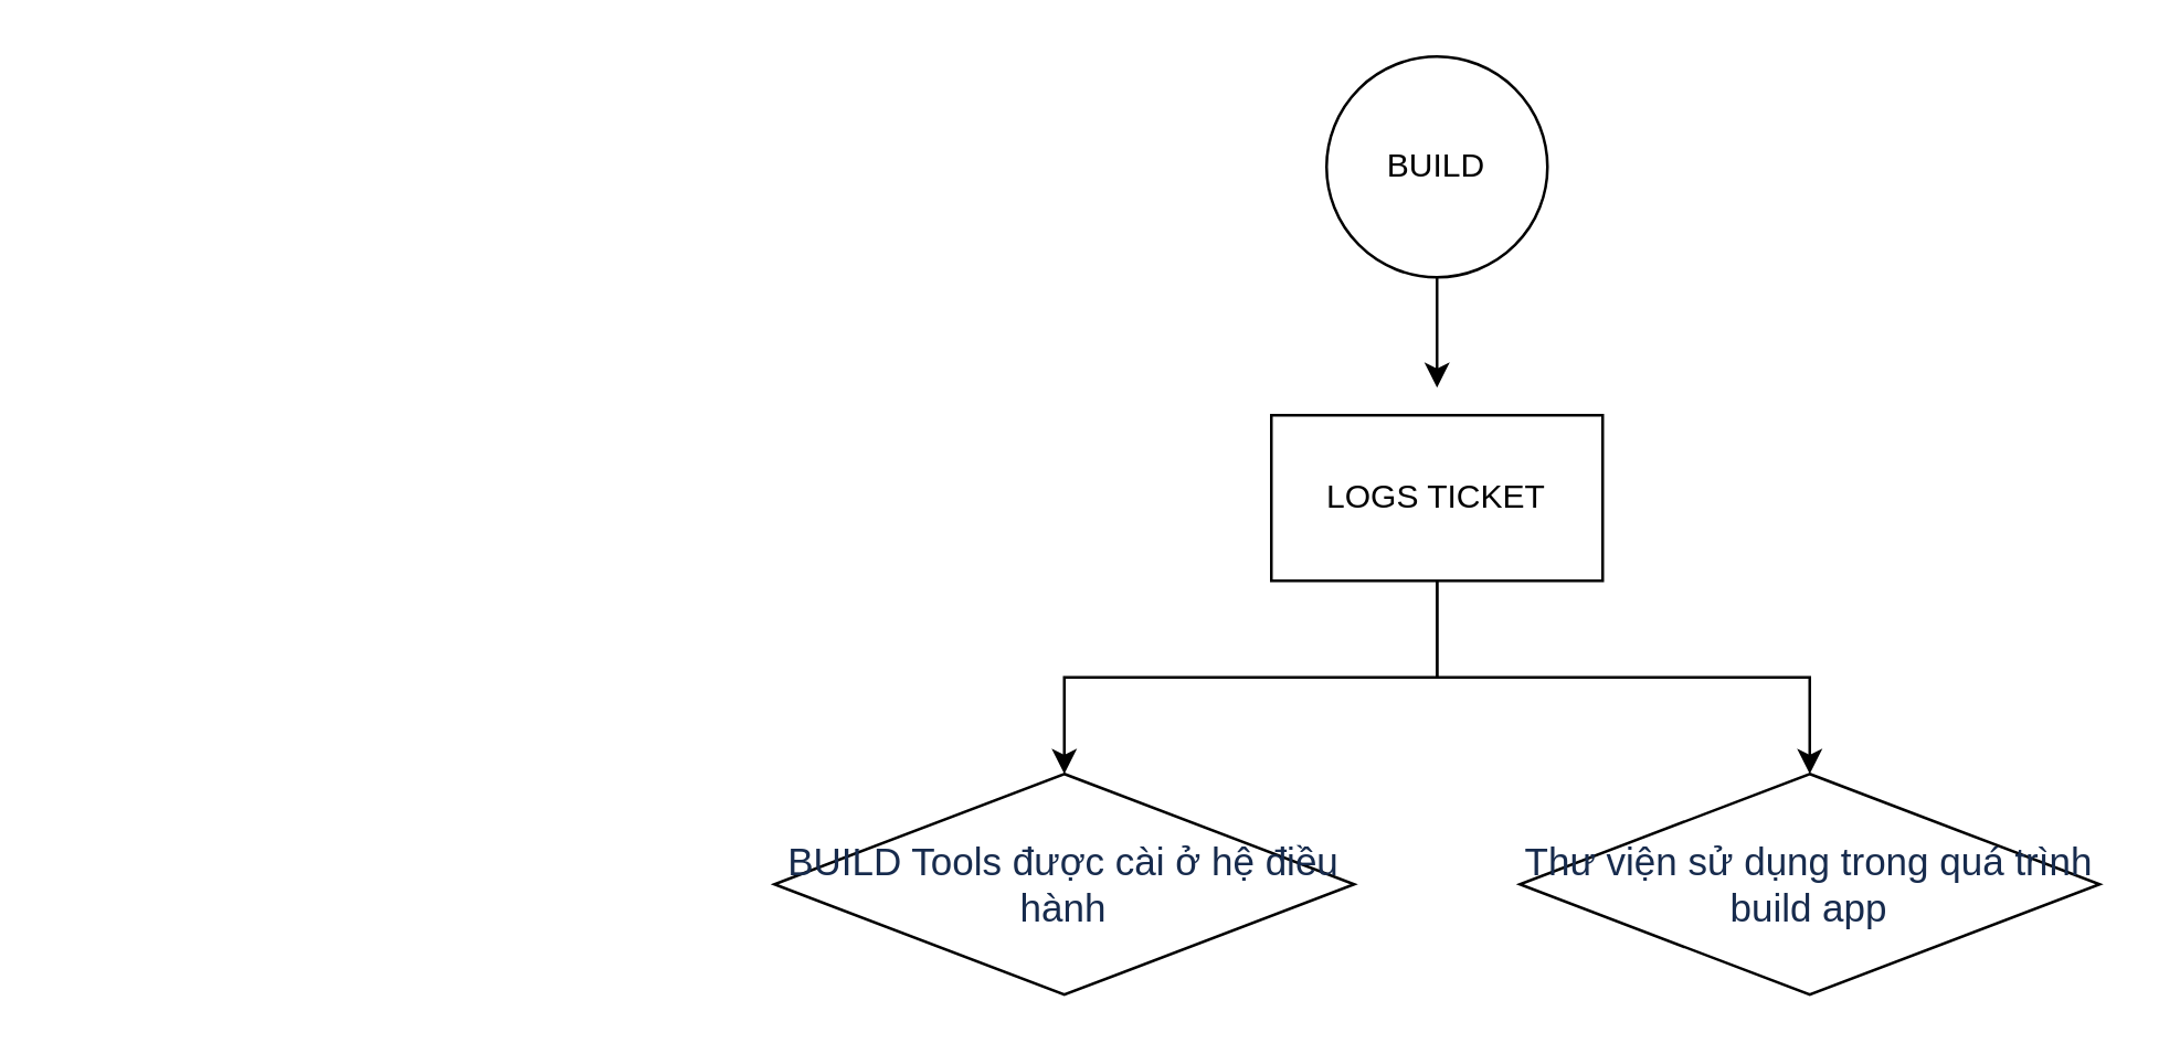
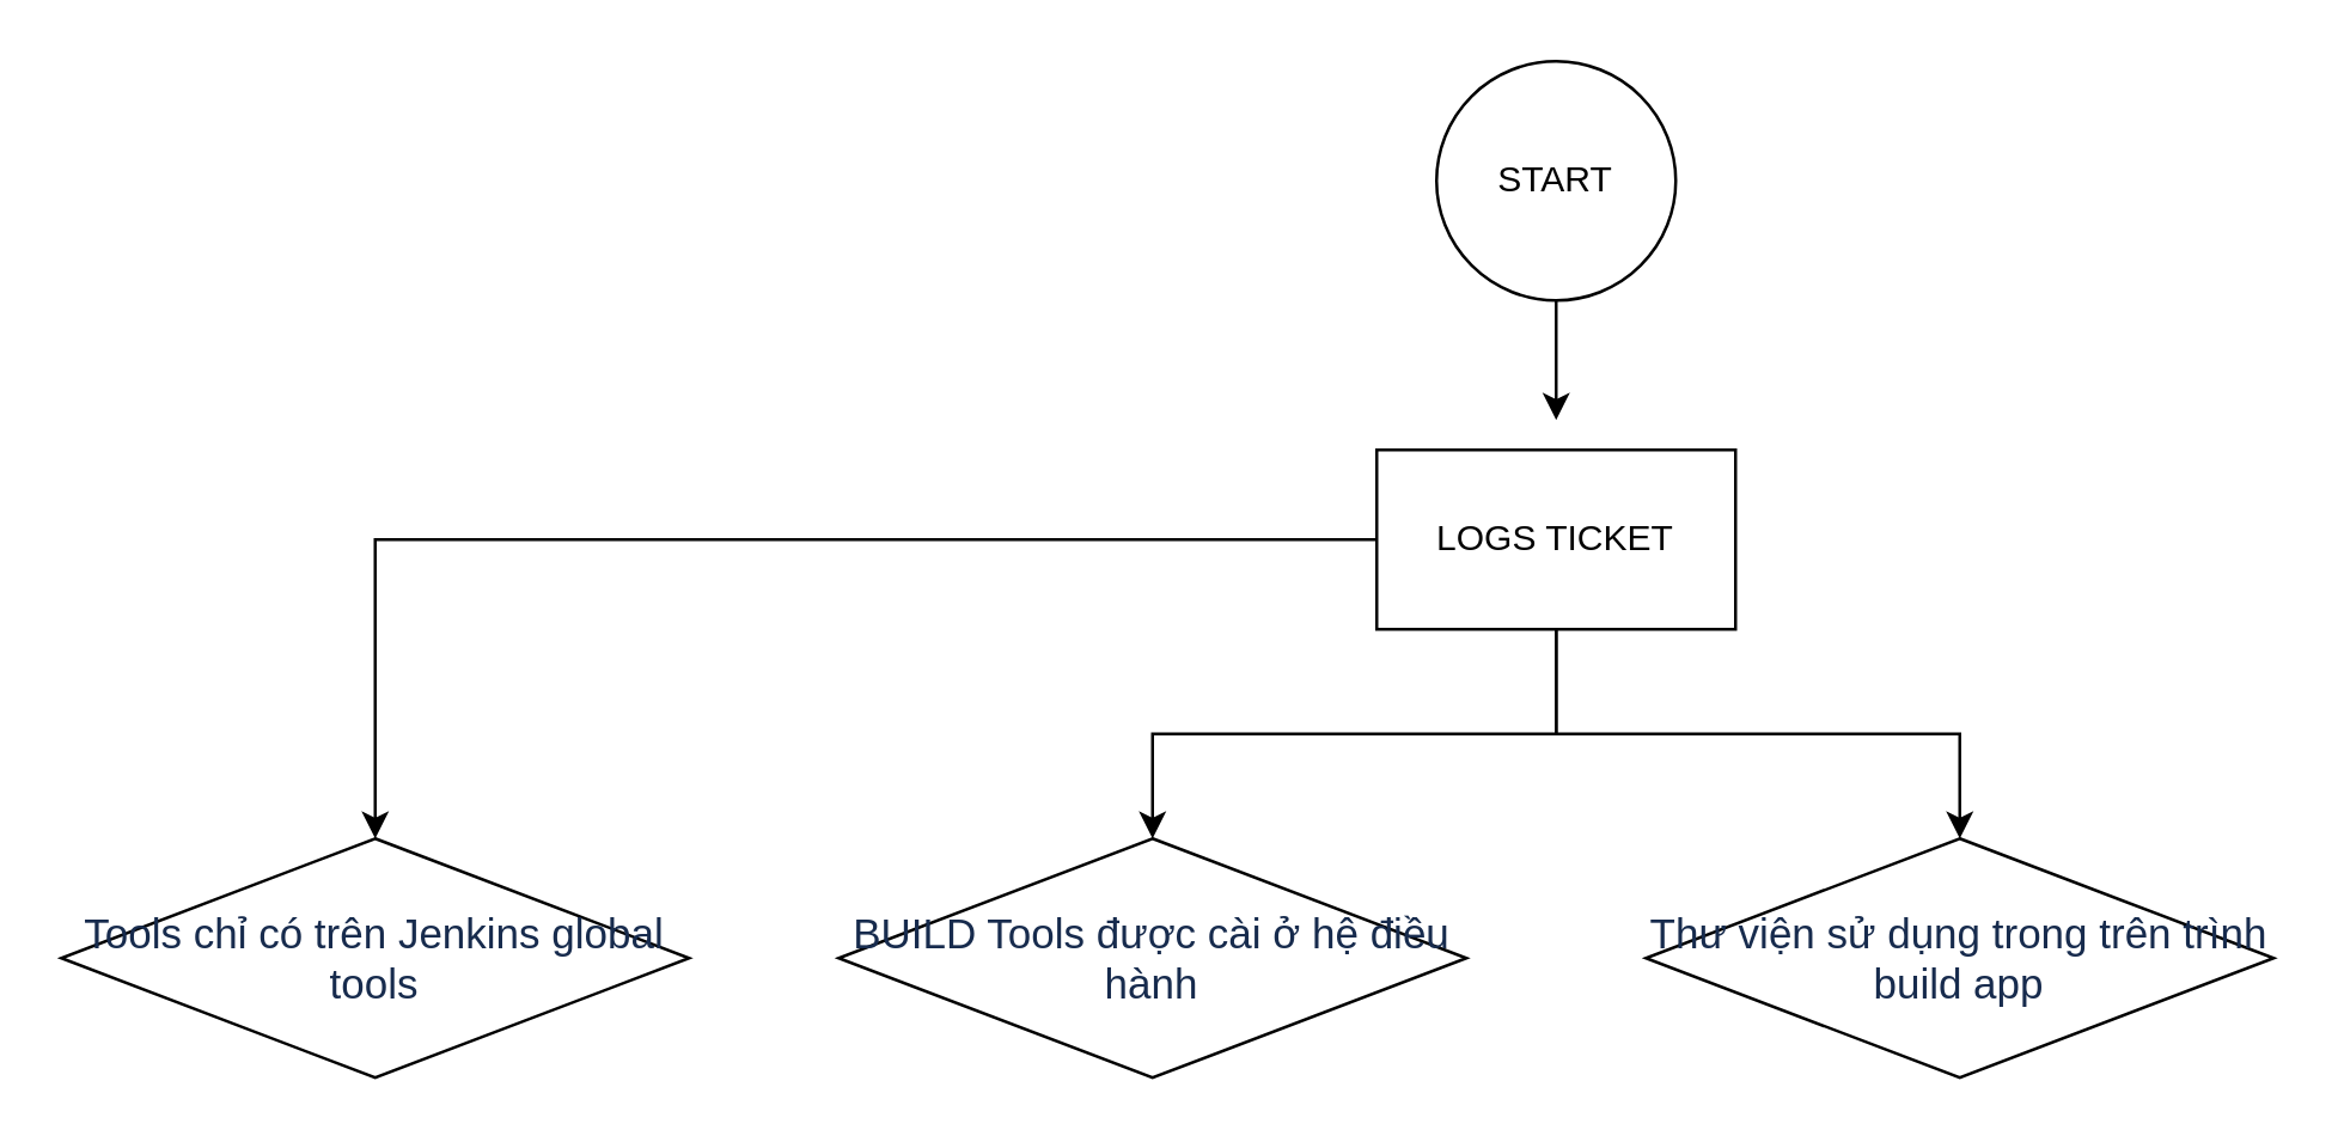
  <mxCell id="0" />
  <mxCell id="1" parent="0" />
  <mxCell id="2" style="edgeStyle=orthogonalEdgeStyle;rounded=0;orthogonalLoop=1;jettySize=auto;html=1;" edge="1" parent="1" source="3"><mxGeometry relative="1" as="geometry"><mxPoint x="520" y="140" as="targetPoint" /></mxGeometry></mxCell>
- <mxCell id="3" value="BUILD" style="ellipse;whiteSpace=wrap;html=1;aspect=fixed;" vertex="1" parent="1"><mxGeometry x="480" y="20" width="80" height="80" as="geometry" /></mxCell>
+ <mxCell id="3" value="START" style="ellipse;whiteSpace=wrap;html=1;aspect=fixed;" vertex="1" parent="1"><mxGeometry x="480" y="20" width="80" height="80" as="geometry" /></mxCell>
  <mxCell id="4" value="" style="edgeStyle=orthogonalEdgeStyle;rounded=0;orthogonalLoop=1;jettySize=auto;html=1;" edge="1" parent="1" source="7" target="10"><mxGeometry relative="1" as="geometry" /></mxCell>
  <mxCell id="5" style="edgeStyle=orthogonalEdgeStyle;rounded=0;orthogonalLoop=1;jettySize=auto;html=1;entryX=0.5;entryY=0;entryDx=0;entryDy=0;" edge="1" parent="1" source="7" target="9"><mxGeometry relative="1" as="geometry" /></mxCell>
+ <mxCell id="6" style="edgeStyle=orthogonalEdgeStyle;rounded=0;orthogonalLoop=1;jettySize=auto;html=1;" edge="1" parent="1" source="7" target="8"><mxGeometry relative="1" as="geometry" /></mxCell>
  <mxCell id="7" value="LOGS TICKET" style="rounded=0;whiteSpace=wrap;html=1;" vertex="1" parent="1"><mxGeometry x="460" y="150" width="120" height="60" as="geometry" /></mxCell>
+ <mxCell id="8" value="&lt;span style=&quot;color: rgb(23 , 43 , 77) ; font-family: , &amp;#34;blinkmacsystemfont&amp;#34; , &amp;#34;segoe ui&amp;#34; , &amp;#34;roboto&amp;#34; , &amp;#34;oxygen&amp;#34; , &amp;#34;ubuntu&amp;#34; , &amp;#34;fira sans&amp;#34; , &amp;#34;droid sans&amp;#34; , &amp;#34;helvetica neue&amp;#34; , sans-serif ; font-size: 14px ; text-align: left&quot;&gt;Tools chỉ có trên Jenkins global tools&lt;/span&gt;" style="rhombus;whiteSpace=wrap;html=1;" vertex="1" parent="1"><mxGeometry x="20" y="280" width="210" height="80" as="geometry" /></mxCell>
  <mxCell id="9" value="&lt;span style=&quot;color: rgb(23 , 43 , 77) ; font-family: , &amp;#34;blinkmacsystemfont&amp;#34; , &amp;#34;segoe ui&amp;#34; , &amp;#34;roboto&amp;#34; , &amp;#34;oxygen&amp;#34; , &amp;#34;ubuntu&amp;#34; , &amp;#34;fira sans&amp;#34; , &amp;#34;droid sans&amp;#34; , &amp;#34;helvetica neue&amp;#34; , sans-serif ; font-size: 14px ; text-align: left&quot;&gt;BUILD Tools được cài ở hệ điều hành&lt;/span&gt;" style="rhombus;whiteSpace=wrap;html=1;" vertex="1" parent="1"><mxGeometry x="280" y="280" width="210" height="80" as="geometry" /></mxCell>
- <mxCell id="10" value="&lt;span style=&quot;color: rgb(23 , 43 , 77) ; font-family: , &amp;#34;blinkmacsystemfont&amp;#34; , &amp;#34;segoe ui&amp;#34; , &amp;#34;roboto&amp;#34; , &amp;#34;oxygen&amp;#34; , &amp;#34;ubuntu&amp;#34; , &amp;#34;fira sans&amp;#34; , &amp;#34;droid sans&amp;#34; , &amp;#34;helvetica neue&amp;#34; , sans-serif ; font-size: 14px ; text-align: left&quot;&gt;Thư viện sử dụng trong quá trình build app&lt;/span&gt;" style="rhombus;whiteSpace=wrap;html=1;" vertex="1" parent="1"><mxGeometry x="550" y="280" width="210" height="80" as="geometry" /></mxCell>
+ <mxCell id="10" value="&lt;span style=&quot;color: rgb(23 , 43 , 77) ; font-family: , &amp;#34;blinkmacsystemfont&amp;#34; , &amp;#34;segoe ui&amp;#34; , &amp;#34;roboto&amp;#34; , &amp;#34;oxygen&amp;#34; , &amp;#34;ubuntu&amp;#34; , &amp;#34;fira sans&amp;#34; , &amp;#34;droid sans&amp;#34; , &amp;#34;helvetica neue&amp;#34; , sans-serif ; font-size: 14px ; text-align: left&quot;&gt;Thư viện sử dụng trong trên trình build app&lt;/span&gt;" style="rhombus;whiteSpace=wrap;html=1;" vertex="1" parent="1"><mxGeometry x="550" y="280" width="210" height="80" as="geometry" /></mxCell>
